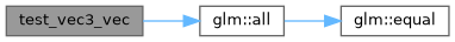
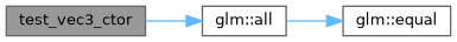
  digraph {
    rankdir=LR
    node [color=grey40 fillcolor=white fontname=Helvetica fontsize=10 shape=box style=filled]
    edge [color=steelblue1 fontname=Helvetica fontsize=10 labelfontname=Helvetica labelfontsize=10 style=solid]
-   n1 [color=gray40 fillcolor=grey60 fontcolor=black height=0.2 label=test_vec3_vec width=0.4]
+   n1 [color=gray40 fillcolor=grey60 fontcolor=black height=0.2 label=test_vec3_ctor width=0.4]
    n2 [height=0.2 label="glm::all" width=0.4]
    n3 [height=0.2 label="glm::equal" width=0.4]
    n1 -> n2
    n2 -> n3
  }
